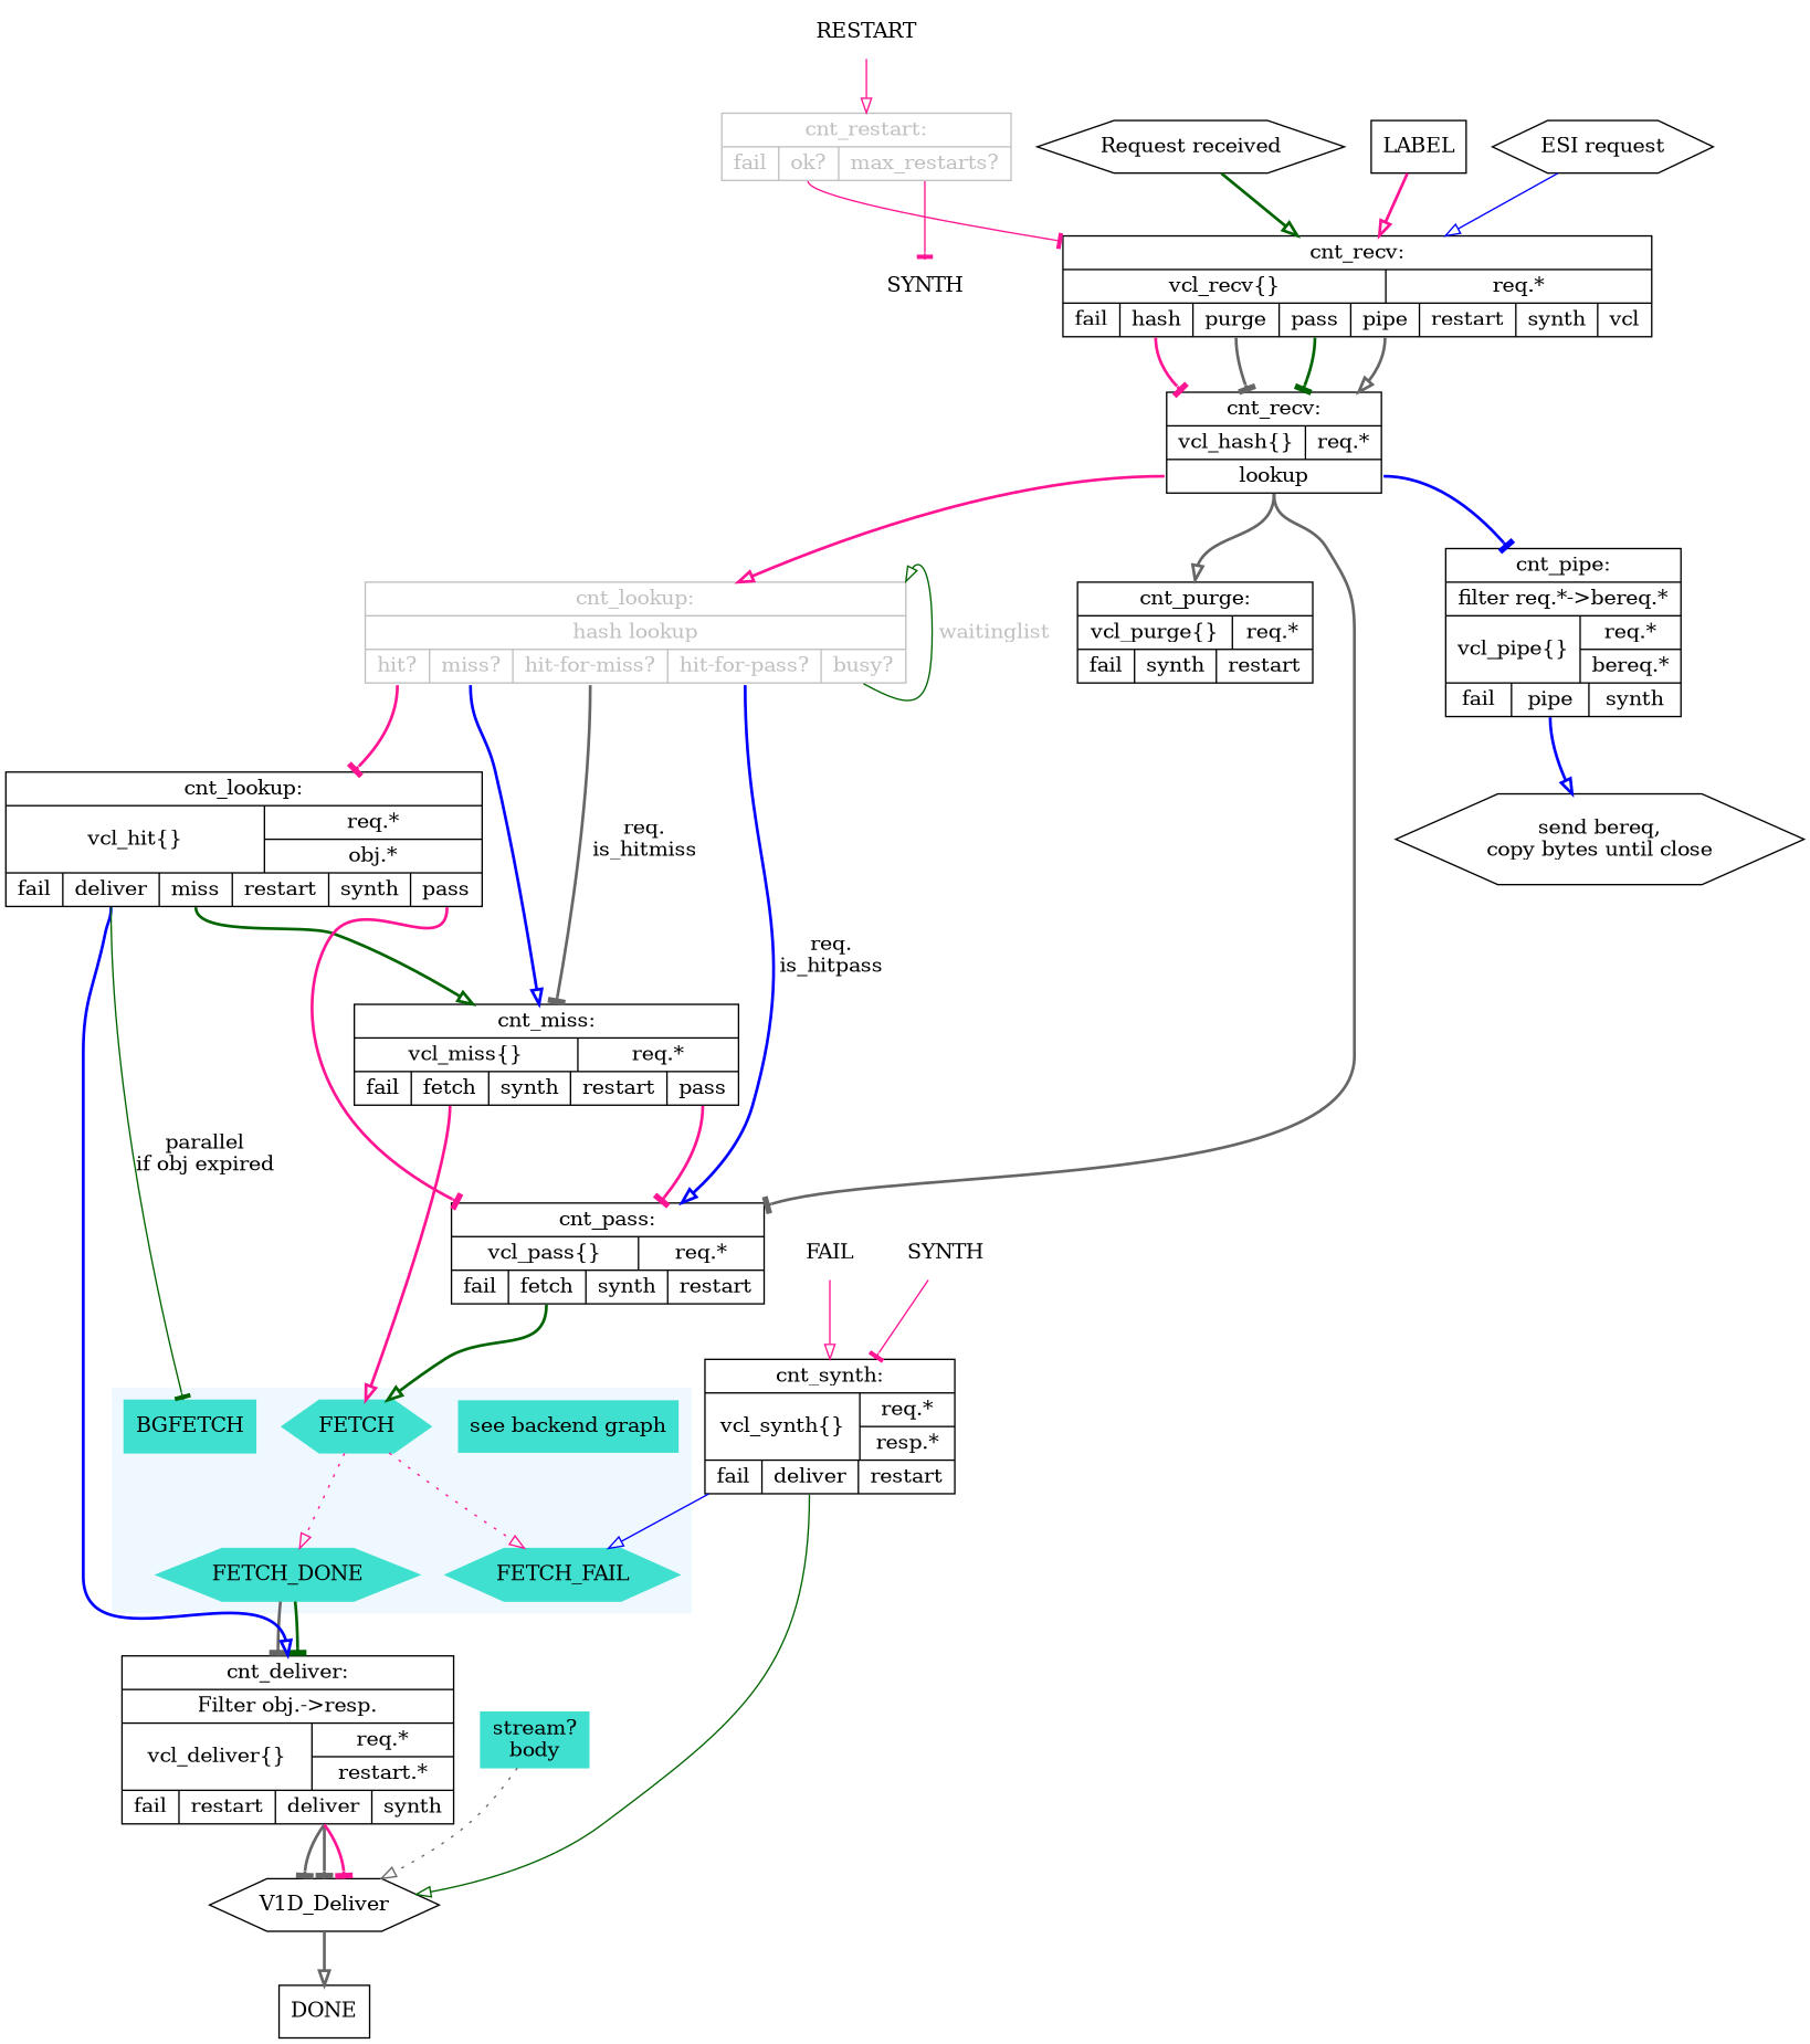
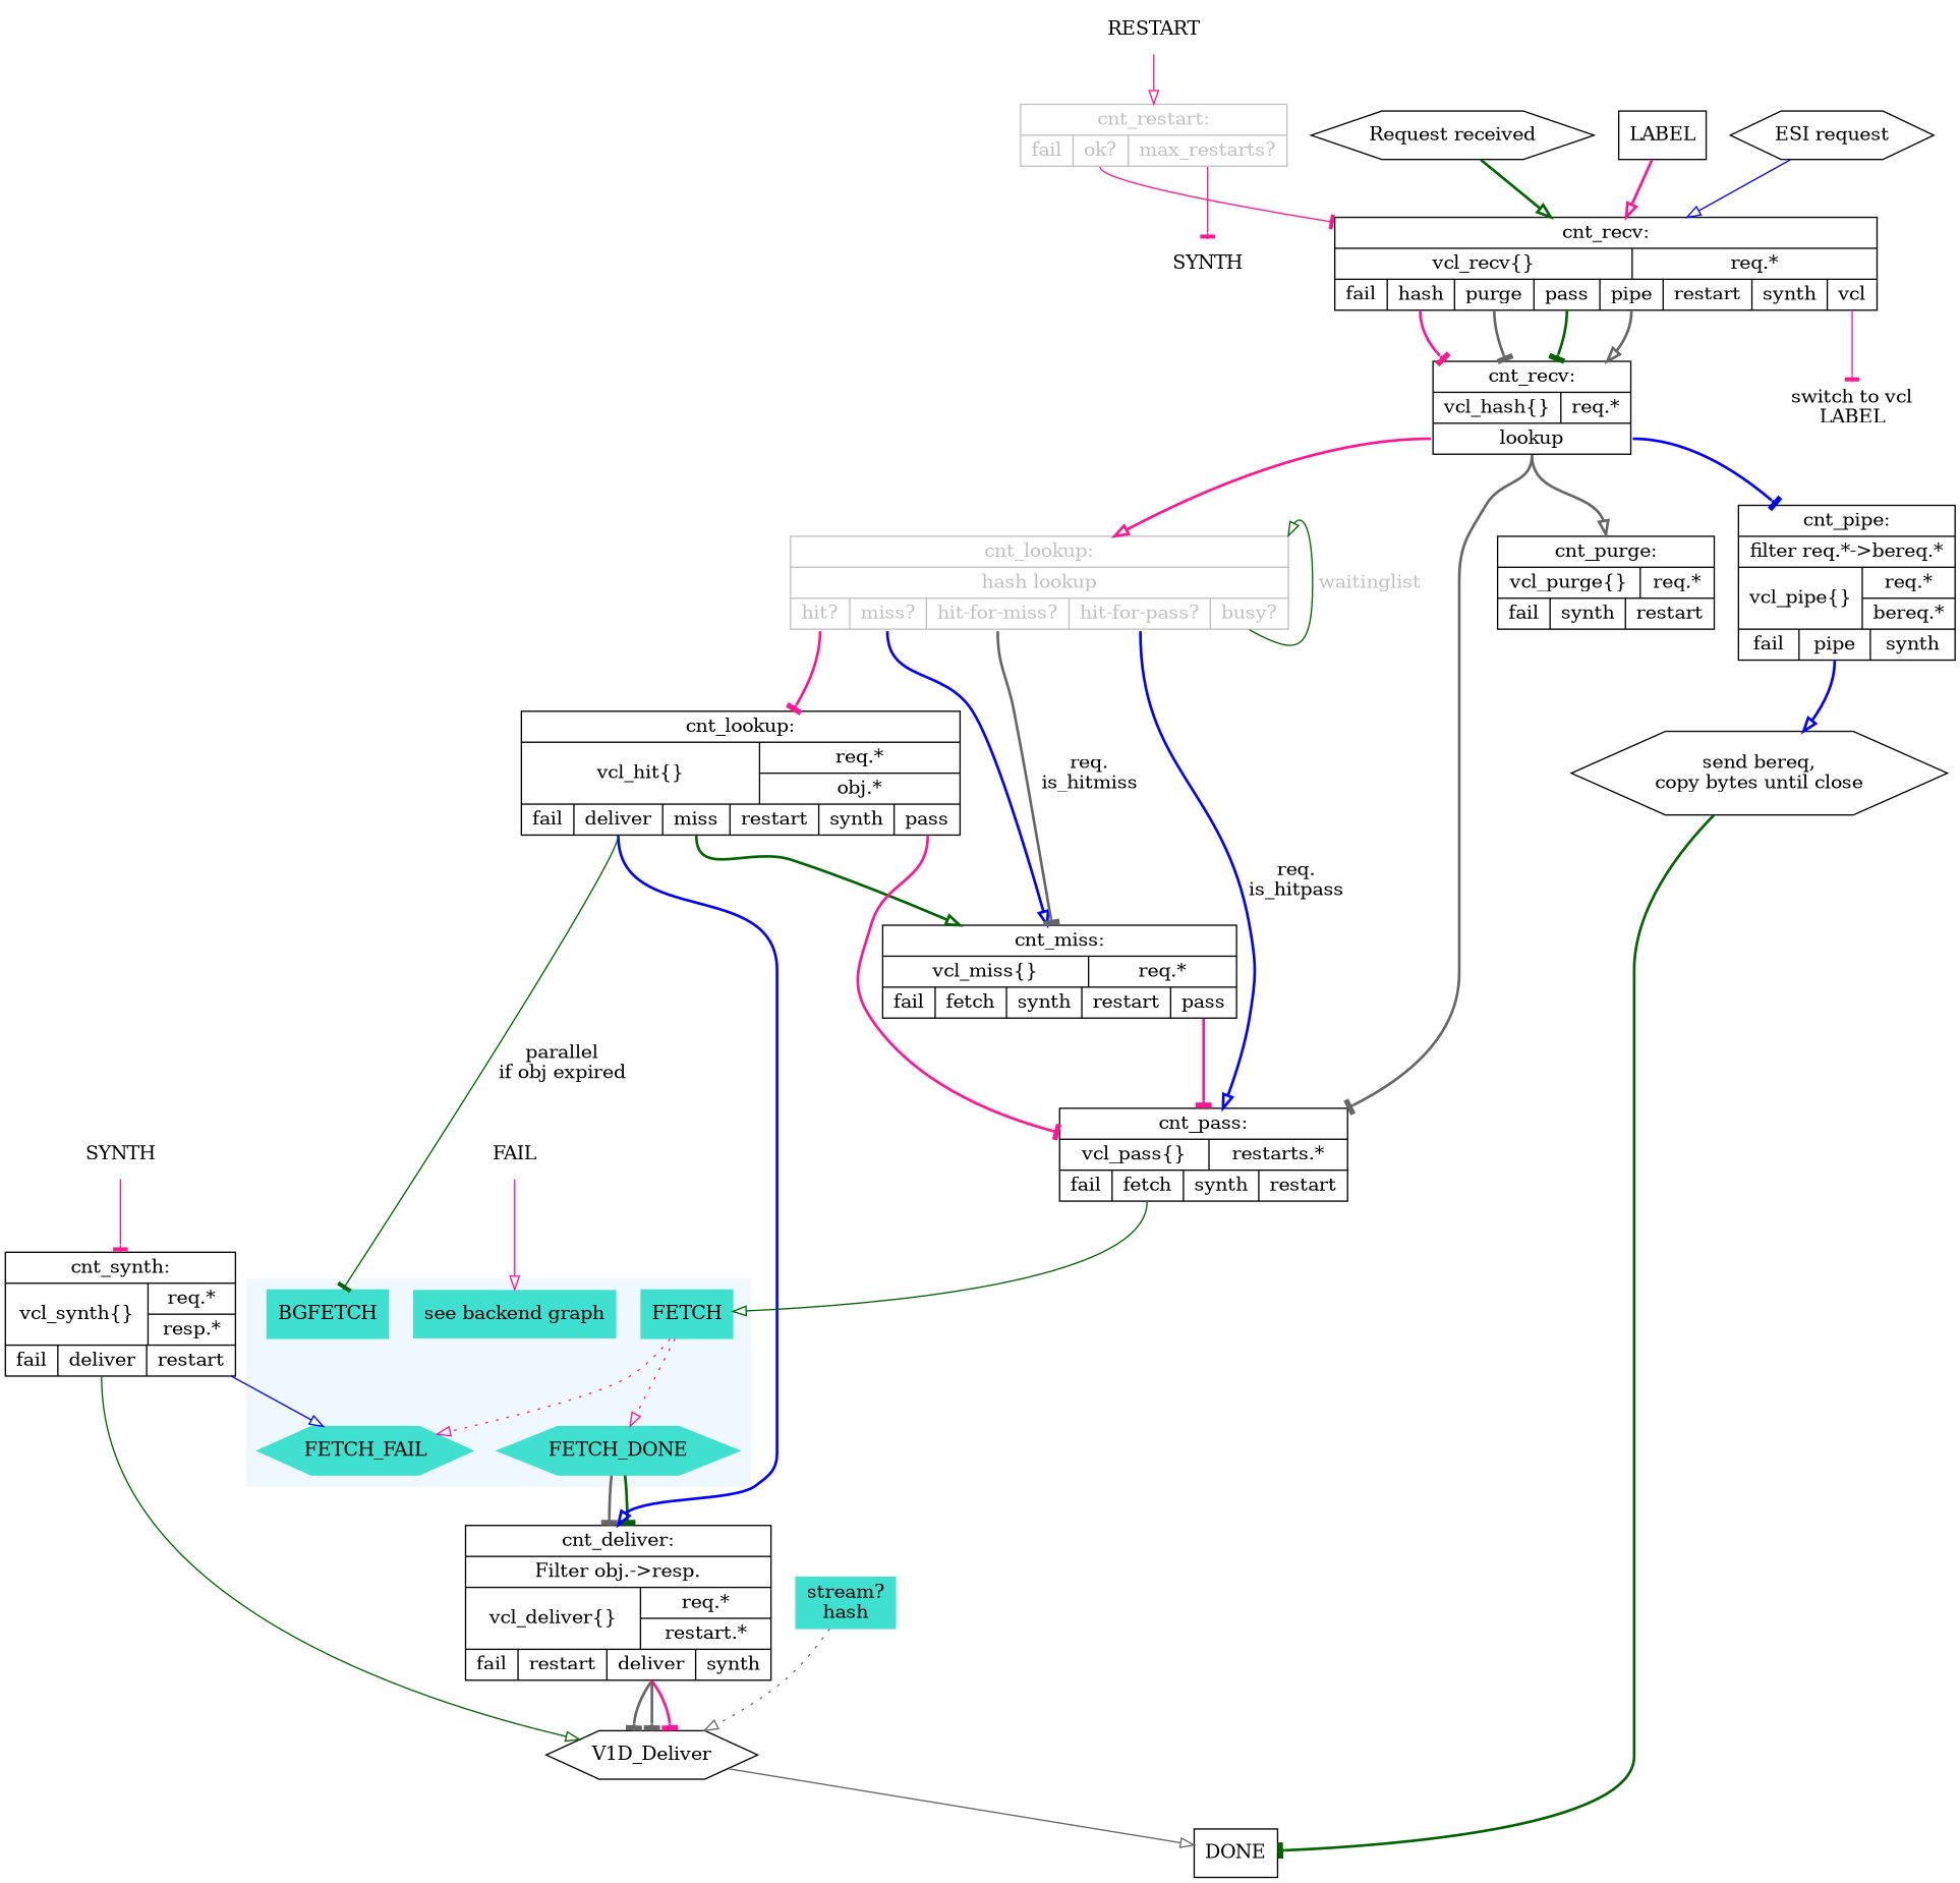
  digraph {
    ranksep=0.5
    node [shape=record]
    edge [arrowhead=onormal color=deeppink style=bold]
    n1 [label="{cnt_deliver:|Filter obj.-\>resp.|{vcl_deliver\{\}|{req.*|restart.*}}|{fail|<restart>restart|<deliver>deliver|<synth>synth}}"]
    V1D_Deliver [shape=hexagon]
-   n3 [color=turquoise label="stream?\nbody" shape=box style=filled]
+   n3 [color=turquoise label="stream?\nhash" shape=box style=filled]
    SYNTH [shape=plaintext]
    n5 [label="{cnt_synth:|{vcl_synth\{\}|{req.*|resp.*}}|{fail|<del>deliver|<restart>restart}}"]
    FAIL [shape=plaintext]
    "see backend graph" [color=turquoise shape=plaintext style=filled]
    BGFETCH [color=turquoise shape=box style=filled]
-   FETCH [color=turquoise shape=hexagon style=filled]
+   FETCH [color=turquoise shape=box style=filled]
    FETCH_DONE [color=turquoise shape=hexagon style=filled]
    FETCH_FAIL [color=turquoise shape=hexagon style=filled]
    n12 [label="{<top>cnt_lookup:|{vcl_hit\{\}|{req.*|obj.*}}|{fail|<deliver>deliver|<miss>miss|restart|synth|<pass>pass}}"]
    n13 [color=grey fontcolor=grey label="{<top>cnt_lookup:|hash lookup|{<h>hit?|<miss>miss?|<hfm>hit-for-miss?|<hfp>hit-for-pass?|<busy>busy?}}"]
    n14 [label="{cnt_miss:|{vcl_miss\{\}|req.*}|{fail|<fetch>fetch|<synth>synth|<rst>restart|<pass>pass}}"]
-   n15 [label="{cnt_pass:|{vcl_pass\{\}|req.*}|{fail|<fetch>fetch|<synth>synth|<rst>restart}}"]
+   n15 [label="{cnt_pass:|{vcl_pass\{\}|restarts.*}|{fail|<fetch>fetch|<synth>synth|<rst>restart}}"]
    n16 [label="{cnt_pipe:|filter req.*-\>bereq.*|{vcl_pipe\{\}|{req.*|bereq.*}}|{fail|<pipe>pipe|<synth>synth}}"]
    n17 [label="send bereq,\ncopy bytes until close" shape=hexagon]
    n18 [color=grey fontcolor=grey label="{cnt_restart:|{fail|<ok>ok?|<max>max_restarts?}}"]
    n19 [label="{cnt_recv:|{vcl_recv\{\}|req.*}|{fail|<hash>hash|<purge>purge|<pass>pass|<pipe>pipe|<restart>restart|<synth>synth|<vcl>vcl}}"]
    n20 [label="{cnt_recv:|{vcl_hash\{\}|req.*}|{<lookup>lookup}}"]
    n21 [label="{<top>cnt_purge:|{vcl_purge\{\}|req.*}|{fail|<synth>synth|<restart>restart}}"]
    DONE [shape=box]
    n23 [label=SYNTH shape=plaintext]
+   n24 [label="switch to vcl\nLABEL" shape=plaintext]
    n25 [label="Request received" shape=hexagon]
    n26 [label=LABEL shape=box]
    n27 [label="ESI request" shape=hexagon]
    RESTART [shape=plaintext]
    subgraph sub_1 {
      n1
      V1D_Deliver
      n3
    }
    subgraph sub_2 {
      V1D_Deliver
      SYNTH
      n5
      FAIL
    }
    subgraph cluster_3 {
      color=aliceblue
      style=filled
      "see backend graph"
      BGFETCH
      FETCH
      FETCH_DONE
      FETCH_FAIL
    }
    subgraph sub_4 {
      n12
      n13
    }
    subgraph sub_5 {
      n14
    }
    subgraph sub_6 {
      n15
    }
    subgraph sub_7 {
      n16
      n17
    }
    subgraph sub_8 {
      n18
    }
    subgraph sub_9 {
      n19
      n20
    }
    subgraph sub_10 {
      n21
    }
    n1 -> V1D_Deliver [arrowhead=tee color=gray40 tailport="deliver:s"]
    n1 -> V1D_Deliver [arrowhead=tee color=gray40 tailport="deliver:s"]
    n1 -> V1D_Deliver [arrowhead=tee tailport="deliver:s"]
-   V1D_Deliver -> DONE [color=gray40]
+   V1D_Deliver -> DONE [color=gray40 style=""]
    n3 -> V1D_Deliver [color=gray40 style=dotted]
    SYNTH -> n5 [arrowhead=tee style=""]
    n5 -> V1D_Deliver [color=darkgreen tailport="del:s" style=""]
    n5 -> FETCH_FAIL [color=blue style=""]
-   FAIL -> n5 [style=""]
+   FAIL -> "see backend graph" [style=""]
    FETCH -> FETCH_DONE [style=dotted]
    FETCH -> FETCH_FAIL [style=dotted]
    FETCH_DONE -> n1 [arrowhead=tee color=gray40]
    FETCH_DONE -> n1 [arrowhead=tee color=darkgreen]
    n12 -> n1 [color=blue headport=n tailport="deliver:s"]
    n12 -> BGFETCH [arrowhead=tee color=darkgreen label="parallel\nif obj expired" tailport="deliver:s" style=""]
    n12 -> n14 [color=darkgreen tailport="miss:s"]
    n12 -> n15 [arrowhead=tee tailport="pass:s"]
    n13 -> n12 [arrowhead=tee tailport="h:s"]
    n13 -> n13 [color=darkgreen fontcolor=grey headport="top:ne" label=" waitinglist" tailport="busy:s" style=""]
    n13 -> n14 [color=blue tailport="miss:s"]
    n13 -> n14 [arrowhead=tee color=gray40 label=" req.\n is_hitmiss" tailport="hfm:s"]
    n13 -> n15 [color=blue label=" req.\n is_hitpass" tailport="hfp:s"]
-   n14 -> FETCH [tailport="fetch:s"]
    n14 -> n15 [arrowhead=tee tailport="pass:s"]
-   n15 -> FETCH [color=darkgreen tailport="fetch:s"]
+   n15 -> FETCH [color=darkgreen style=solid tailport="fetch:s"]
    n16 -> n17 [color=blue tailport=pipe]
+   n17 -> DONE [arrowhead=tee color=darkgreen]
    n18 -> n19 [arrowhead=tee tailport="ok:s" style=""]
    n18 -> n23 [arrowhead=tee tailport="max:s" style=""]
    n19 -> n20 [arrowhead=tee tailport=hash]
    n19 -> n20 [color=gray40 tailport=pipe]
    n19 -> n20 [arrowhead=tee color=darkgreen tailport=pass]
    n19 -> n20 [arrowhead=tee color=gray40 tailport="purge:s"]
+   n19 -> n24 [arrowhead=tee tailport="vcl:s" style=""]
    n20 -> n13 [tailport="lookup:w"]
    n20 -> n15 [arrowhead=tee color=gray40 tailport="lookup:s"]
    n20 -> n16 [arrowhead=tee color=blue tailport="lookup:e"]
    n20 -> n21 [color=gray40 headport="top:n" tailport="lookup:s"]
    n25 -> n19 [color=darkgreen]
    n26 -> n19
    n27 -> n19 [color=blue style=""]
    RESTART -> n18 [style=""]
  }
